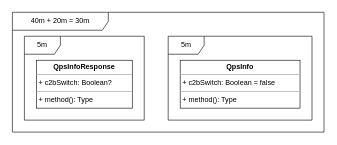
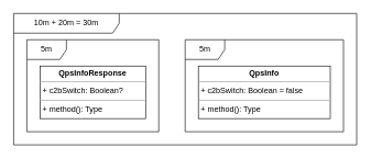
  <mxCell id="0" />
  <mxCell id="1" parent="0" />
  <mxCell id="2" value="&lt;p style=&quot;margin: 0px ; margin-top: 4px ; text-align: center&quot;&gt;&lt;b&gt;QpsInfoResponse&lt;/b&gt;&lt;/p&gt;&lt;hr size=&quot;1&quot;&gt;&lt;p style=&quot;margin: 0px ; margin-left: 4px&quot;&gt;+ c2bSwitch: Boolean?&lt;/p&gt;&lt;hr size=&quot;1&quot;&gt;&lt;p style=&quot;margin: 0px ; margin-left: 4px&quot;&gt;+ method(): Type&lt;/p&gt;" style="verticalAlign=top;align=left;overflow=fill;fontSize=12;fontFamily=Helvetica;html=1;" vertex="1" parent="1"><mxGeometry x="60" y="100" width="160" height="80" as="geometry" /></mxCell>
  <mxCell id="3" value="&lt;p style=&quot;margin: 0px ; margin-top: 4px ; text-align: center&quot;&gt;&lt;b&gt;QpsInfo&lt;/b&gt;&lt;/p&gt;&lt;hr size=&quot;1&quot;&gt;&lt;p style=&quot;margin: 0px ; margin-left: 4px&quot;&gt;+ c2bSwitch: Boolean = false&lt;br&gt;&lt;/p&gt;&lt;hr size=&quot;1&quot;&gt;&lt;p style=&quot;margin: 0px ; margin-left: 4px&quot;&gt;+ method(): Type&lt;/p&gt;" style="verticalAlign=top;align=left;overflow=fill;fontSize=12;fontFamily=Helvetica;html=1;" vertex="1" parent="1"><mxGeometry x="300" y="100" width="200" height="80" as="geometry" /></mxCell>
  <mxCell id="4" value="5m" style="shape=umlFrame;whiteSpace=wrap;html=1;" vertex="1" parent="1"><mxGeometry x="40" y="60" width="200" height="140" as="geometry" /></mxCell>
  <mxCell id="5" value="5m" style="shape=umlFrame;whiteSpace=wrap;html=1;" vertex="1" parent="1"><mxGeometry x="280" y="60" width="240" height="140" as="geometry" /></mxCell>
- <mxCell id="6" value="40m + 20m = 30m" style="shape=umlFrame;whiteSpace=wrap;html=1;width=160;height=30;" vertex="1" parent="1"><mxGeometry x="20" y="20" width="520" height="200" as="geometry" /></mxCell>
+ <mxCell id="6" value="10m + 20m = 30m" style="shape=umlFrame;whiteSpace=wrap;html=1;width=160;height=30;" vertex="1" parent="1"><mxGeometry x="20" y="20" width="520" height="200" as="geometry" /></mxCell>
